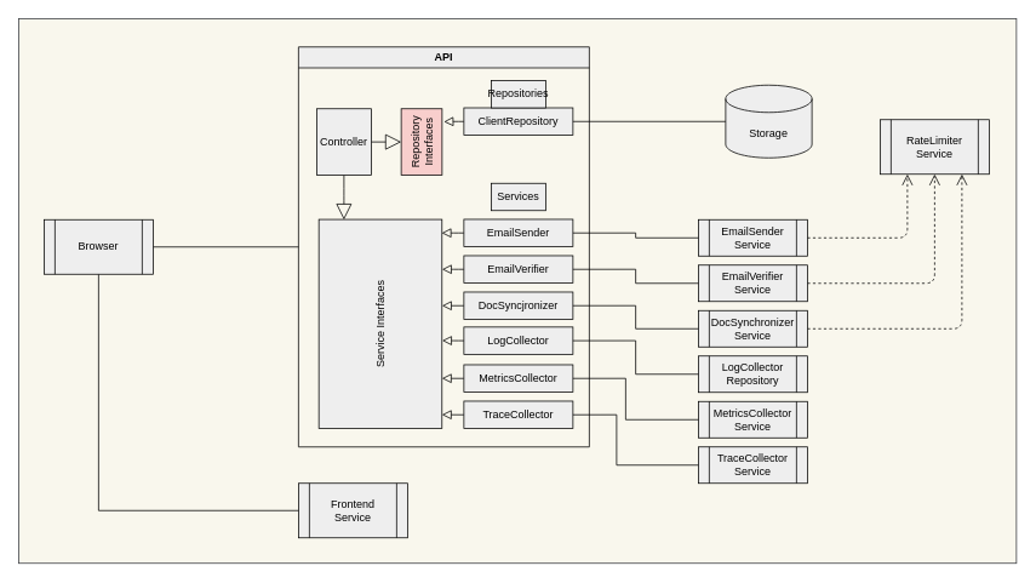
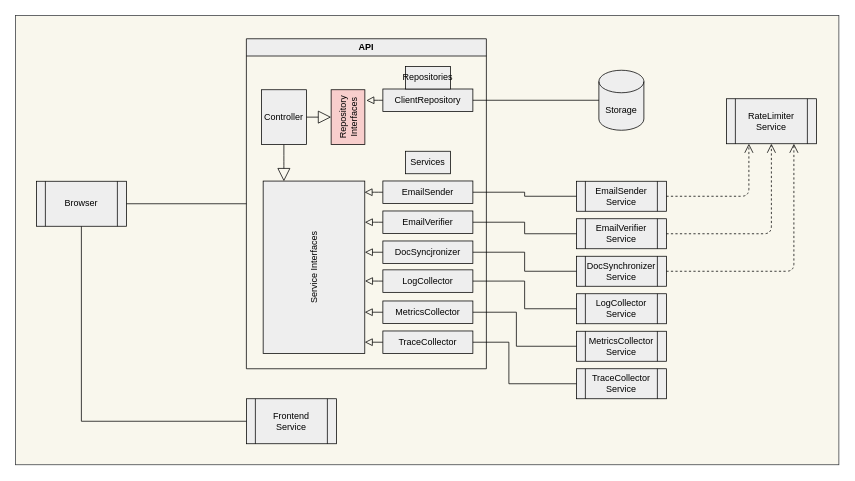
  <mxCell id="0" />
  <mxCell id="1" parent="0" />
  <mxCell id="2" value="" style="rounded=0;whiteSpace=wrap;html=1;strokeColor=#36393d;fillColor=#f9f7ed;" vertex="1" parent="1"><mxGeometry x="20" y="20" width="1098" height="599" as="geometry" /></mxCell>
  <mxCell id="3" value="Frontend&lt;br&gt;Service" style="shape=process;whiteSpace=wrap;html=1;backgroundOutline=1;fillColor=#eeeeee;strokeColor=#000000;fontColor=#000000;" vertex="1" parent="1"><mxGeometry x="328" y="531" width="120" height="60" as="geometry" /></mxCell>
  <mxCell id="4" style="edgeStyle=orthogonalEdgeStyle;rounded=0;html=1;exitX=0.5;exitY=1;exitDx=0;exitDy=0;entryX=0;entryY=0.5;entryDx=0;entryDy=0;endArrow=none;endFill=0;endSize=10;fillColor=#eeeeee;strokeColor=#000000;fontColor=#000000;" edge="1" parent="1" source="6" target="3"><mxGeometry relative="1" as="geometry" /></mxCell>
  <mxCell id="5" style="edgeStyle=orthogonalEdgeStyle;rounded=0;html=1;exitX=1;exitY=0.5;exitDx=0;exitDy=0;entryX=0;entryY=0.5;entryDx=0;entryDy=0;endArrow=none;endFill=0;endSize=10;fillColor=#eeeeee;strokeColor=#000000;fontColor=#000000;" edge="1" parent="1" source="6" target="17"><mxGeometry relative="1" as="geometry" /></mxCell>
  <mxCell id="6" value="Browser" style="shape=process;whiteSpace=wrap;html=1;backgroundOutline=1;fillColor=#eeeeee;strokeColor=#000000;fontColor=#000000;" vertex="1" parent="1"><mxGeometry x="48" y="241" width="120" height="60" as="geometry" /></mxCell>
  <mxCell id="7" value="RateLimiter&lt;br&gt;Service" style="shape=process;whiteSpace=wrap;html=1;backgroundOutline=1;fillColor=#eeeeee;strokeColor=#000000;fontColor=#000000;" vertex="1" parent="1"><mxGeometry x="968" y="131" width="120" height="60" as="geometry" /></mxCell>
  <mxCell id="8" style="edgeStyle=orthogonalEdgeStyle;html=1;exitX=1;exitY=0.5;exitDx=0;exitDy=0;entryX=0.25;entryY=1;entryDx=0;entryDy=0;endArrow=open;endFill=0;endSize=10;dashed=1;fillColor=#eeeeee;strokeColor=#000000;fontColor=#000000;" edge="1" parent="1" source="9" target="7"><mxGeometry relative="1" as="geometry" /></mxCell>
  <mxCell id="9" value="EmailSender&lt;br&gt;Service" style="shape=process;whiteSpace=wrap;html=1;backgroundOutline=1;fillColor=#eeeeee;strokeColor=#000000;fontColor=#000000;" vertex="1" parent="1"><mxGeometry x="768" y="241" width="120" height="40" as="geometry" /></mxCell>
  <mxCell id="10" style="edgeStyle=orthogonalEdgeStyle;html=1;exitX=1;exitY=0.5;exitDx=0;exitDy=0;entryX=0.5;entryY=1;entryDx=0;entryDy=0;endArrow=open;endFill=0;endSize=10;dashed=1;fillColor=#eeeeee;strokeColor=#000000;fontColor=#000000;" edge="1" parent="1" source="11" target="7"><mxGeometry relative="1" as="geometry" /></mxCell>
  <mxCell id="11" value="EmailVerifier&lt;br&gt;Service" style="shape=process;whiteSpace=wrap;html=1;backgroundOutline=1;fillColor=#eeeeee;strokeColor=#000000;fontColor=#000000;" vertex="1" parent="1"><mxGeometry x="768" y="291" width="120" height="40" as="geometry" /></mxCell>
  <mxCell id="12" style="edgeStyle=orthogonalEdgeStyle;html=1;exitX=1;exitY=0.5;exitDx=0;exitDy=0;entryX=0.75;entryY=1;entryDx=0;entryDy=0;endArrow=open;endFill=0;endSize=10;dashed=1;fillColor=#eeeeee;strokeColor=#000000;fontColor=#000000;" edge="1" parent="1" source="13" target="7"><mxGeometry relative="1" as="geometry" /></mxCell>
  <mxCell id="13" value="DocSynchronizer&lt;br&gt;Service" style="shape=process;whiteSpace=wrap;html=1;backgroundOutline=1;fillColor=#eeeeee;strokeColor=#000000;fontColor=#000000;" vertex="1" parent="1"><mxGeometry x="768" y="341" width="120" height="40" as="geometry" /></mxCell>
- <mxCell id="14" value="LogCollector&lt;br&gt;Repository" style="shape=process;whiteSpace=wrap;html=1;backgroundOutline=1;fillColor=#eeeeee;strokeColor=#000000;fontColor=#000000;" vertex="1" parent="1"><mxGeometry x="768" y="391" width="120" height="40" as="geometry" /></mxCell>
+ <mxCell id="14" value="LogCollector&lt;br&gt;Service" style="shape=process;whiteSpace=wrap;html=1;backgroundOutline=1;fillColor=#eeeeee;strokeColor=#000000;fontColor=#000000;" vertex="1" parent="1"><mxGeometry x="768" y="391" width="120" height="40" as="geometry" /></mxCell>
  <mxCell id="15" value="MetricsCollector&lt;br&gt;Service" style="shape=process;whiteSpace=wrap;html=1;backgroundOutline=1;fillColor=#eeeeee;strokeColor=#000000;fontColor=#000000;" vertex="1" parent="1"><mxGeometry x="768" y="441" width="120" height="40" as="geometry" /></mxCell>
  <mxCell id="16" value="TraceCollector&lt;br&gt;Service" style="shape=process;whiteSpace=wrap;html=1;backgroundOutline=1;fillColor=#eeeeee;strokeColor=#000000;fontColor=#000000;" vertex="1" parent="1"><mxGeometry x="768" y="491" width="120" height="40" as="geometry" /></mxCell>
  <mxCell id="17" value="API" style="swimlane;whiteSpace=wrap;html=1;collapsible=0;fillColor=#eeeeee;strokeColor=#000000;fontColor=#000000;" vertex="1" parent="1"><mxGeometry x="328" y="51" width="320" height="440" as="geometry" /></mxCell>
  <mxCell id="18" style="edgeStyle=orthogonalEdgeStyle;html=1;exitX=0;exitY=0.5;exitDx=0;exitDy=0;entryX=0.935;entryY=0.998;entryDx=0;entryDy=0;entryPerimeter=0;endArrow=block;endFill=0;endSize=8;fillColor=#eeeeee;strokeColor=#000000;fontColor=#000000;" edge="1" parent="17" source="19" target="33"><mxGeometry relative="1" as="geometry" /></mxCell>
  <mxCell id="19" value="EmailSender" style="rounded=0;whiteSpace=wrap;html=1;fillColor=#eeeeee;strokeColor=#000000;fontColor=#000000;" vertex="1" parent="17"><mxGeometry x="182" y="189.64" width="120" height="30" as="geometry" /></mxCell>
  <mxCell id="20" style="edgeStyle=orthogonalEdgeStyle;html=1;exitX=0;exitY=0.5;exitDx=0;exitDy=0;entryX=0.761;entryY=1.001;entryDx=0;entryDy=0;entryPerimeter=0;endArrow=block;endFill=0;endSize=8;fillColor=#eeeeee;strokeColor=#000000;fontColor=#000000;" edge="1" parent="17" source="21" target="33"><mxGeometry relative="1" as="geometry" /></mxCell>
  <mxCell id="21" value="EmailVerifier" style="rounded=0;whiteSpace=wrap;html=1;fillColor=#eeeeee;strokeColor=#000000;fontColor=#000000;" vertex="1" parent="17"><mxGeometry x="182" y="229.64" width="120" height="30" as="geometry" /></mxCell>
  <mxCell id="22" style="edgeStyle=orthogonalEdgeStyle;html=1;exitX=0;exitY=0.5;exitDx=0;exitDy=0;entryX=0.587;entryY=1.001;entryDx=0;entryDy=0;entryPerimeter=0;endArrow=block;endFill=0;endSize=8;fillColor=#eeeeee;strokeColor=#000000;fontColor=#000000;" edge="1" parent="17" source="23" target="33"><mxGeometry relative="1" as="geometry" /></mxCell>
  <mxCell id="23" value="DocSyncjronizer" style="rounded=0;whiteSpace=wrap;html=1;fillColor=#eeeeee;strokeColor=#000000;fontColor=#000000;" vertex="1" parent="17"><mxGeometry x="182" y="269.64" width="120" height="30" as="geometry" /></mxCell>
  <mxCell id="24" style="edgeStyle=orthogonalEdgeStyle;html=1;exitX=0;exitY=0.5;exitDx=0;exitDy=0;entryX=0.42;entryY=1.002;entryDx=0;entryDy=0;entryPerimeter=0;endArrow=block;endFill=0;endSize=8;fillColor=#eeeeee;strokeColor=#000000;fontColor=#000000;" edge="1" parent="17" source="25" target="33"><mxGeometry relative="1" as="geometry" /></mxCell>
  <mxCell id="25" value="LogCollector" style="rounded=0;whiteSpace=wrap;html=1;fillColor=#eeeeee;strokeColor=#000000;fontColor=#000000;" vertex="1" parent="17"><mxGeometry x="182" y="308.14" width="120" height="30" as="geometry" /></mxCell>
  <mxCell id="26" style="edgeStyle=orthogonalEdgeStyle;html=1;exitX=0;exitY=0.5;exitDx=0;exitDy=0;entryX=0.239;entryY=1;entryDx=0;entryDy=0;entryPerimeter=0;endArrow=block;endFill=0;endSize=8;fillColor=#eeeeee;strokeColor=#000000;fontColor=#000000;" edge="1" parent="17" source="27" target="33"><mxGeometry relative="1" as="geometry" /></mxCell>
  <mxCell id="27" value="MetricsCollector" style="rounded=0;whiteSpace=wrap;html=1;fillColor=#eeeeee;strokeColor=#000000;fontColor=#000000;" vertex="1" parent="17"><mxGeometry x="182" y="349.64" width="120" height="30" as="geometry" /></mxCell>
  <mxCell id="28" style="edgeStyle=orthogonalEdgeStyle;html=1;exitX=0;exitY=0.5;exitDx=0;exitDy=0;entryX=0.065;entryY=1;entryDx=0;entryDy=0;entryPerimeter=0;endArrow=block;endFill=0;endSize=8;fillColor=#eeeeee;strokeColor=#000000;fontColor=#000000;" edge="1" parent="17" source="29" target="33"><mxGeometry relative="1" as="geometry" /></mxCell>
  <mxCell id="29" value="TraceCollector" style="rounded=0;whiteSpace=wrap;html=1;fillColor=#eeeeee;strokeColor=#000000;fontColor=#000000;" vertex="1" parent="17"><mxGeometry x="182" y="389.64" width="120" height="30" as="geometry" /></mxCell>
  <mxCell id="30" value="Services" style="text;html=1;strokeColor=#000000;fillColor=#eeeeee;align=center;verticalAlign=middle;whiteSpace=wrap;rounded=0;fontColor=#000000;" vertex="1" parent="17"><mxGeometry x="212" y="150" width="60" height="30" as="geometry" /></mxCell>
  <mxCell id="31" style="edgeStyle=orthogonalEdgeStyle;html=1;exitX=0;exitY=0.5;exitDx=0;exitDy=0;entryX=0.804;entryY=1.044;entryDx=0;entryDy=0;entryPerimeter=0;endArrow=block;endFill=0;endSize=8;fillColor=#eeeeee;strokeColor=#000000;fontColor=#000000;" edge="1" parent="17" source="32" target="34"><mxGeometry relative="1" as="geometry" /></mxCell>
  <mxCell id="32" value="ClientRepository" style="rounded=0;whiteSpace=wrap;html=1;fillColor=#eeeeee;strokeColor=#000000;fontColor=#000000;" vertex="1" parent="17"><mxGeometry x="182" y="67" width="120" height="30" as="geometry" /></mxCell>
  <mxCell id="33" value="Service Interfaces" style="rounded=0;whiteSpace=wrap;html=1;rotation=-90;fillColor=#eeeeee;strokeColor=#000000;fontColor=#000000;" vertex="1" parent="17"><mxGeometry x="-24.76" y="236.88" width="229.75" height="135.51" as="geometry" /></mxCell>
  <mxCell id="34" value="Repository&lt;br&gt;Interfaces" style="rounded=0;whiteSpace=wrap;html=1;rotation=-90;fillColor=#f8cecc;strokeColor=#000000;fontColor=#000000;" vertex="1" parent="17"><mxGeometry x="99" y="82" width="73" height="45" as="geometry" /></mxCell>
  <mxCell id="35" value="Repositories" style="text;html=1;strokeColor=#000000;fillColor=#eeeeee;align=center;verticalAlign=middle;whiteSpace=wrap;rounded=0;fontColor=#000000;" vertex="1" parent="17"><mxGeometry x="212" y="37" width="60" height="30" as="geometry" /></mxCell>
  <mxCell id="36" style="edgeStyle=orthogonalEdgeStyle;html=1;exitX=1;exitY=0.5;exitDx=0;exitDy=0;entryX=0.5;entryY=0;entryDx=0;entryDy=0;endArrow=block;endFill=0;endSize=15;fillColor=#eeeeee;strokeColor=#000000;fontColor=#000000;" edge="1" parent="17" source="38" target="34"><mxGeometry relative="1" as="geometry" /></mxCell>
  <mxCell id="37" style="edgeStyle=orthogonalEdgeStyle;html=1;exitX=0.5;exitY=1;exitDx=0;exitDy=0;endArrow=block;endFill=0;endSize=15;fillColor=#eeeeee;strokeColor=#000000;fontColor=#000000;" edge="1" parent="17" source="38"><mxGeometry relative="1" as="geometry"><mxPoint x="50" y="190" as="targetPoint" /></mxGeometry></mxCell>
  <mxCell id="38" value="Controller" style="rounded=0;whiteSpace=wrap;html=1;fillColor=#eeeeee;strokeColor=#000000;fontColor=#000000;" vertex="1" parent="17"><mxGeometry x="20" y="68" width="60" height="73" as="geometry" /></mxCell>
- <mxCell id="39" value="Storage" style="shape=cylinder3;whiteSpace=wrap;html=1;boundedLbl=1;backgroundOutline=1;size=15;fillColor=#eeeeee;strokeColor=#000000;fontColor=#000000;" vertex="1" parent="1"><mxGeometry x="798" y="93" width="95" height="80" as="geometry" /></mxCell>
+ <mxCell id="39" value="Storage" style="shape=cylinder3;whiteSpace=wrap;html=1;boundedLbl=1;backgroundOutline=1;size=15;fillColor=#eeeeee;strokeColor=#000000;fontColor=#000000;" vertex="1" parent="1"><mxGeometry x="798" y="93" width="60" height="80" as="geometry" /></mxCell>
  <mxCell id="40" style="edgeStyle=orthogonalEdgeStyle;html=1;exitX=1;exitY=0.5;exitDx=0;exitDy=0;entryX=0;entryY=0.5;entryDx=0;entryDy=0;entryPerimeter=0;endArrow=none;endFill=0;endSize=10;fillColor=#eeeeee;strokeColor=#000000;fontColor=#000000;" edge="1" parent="1" source="32" target="39"><mxGeometry relative="1" as="geometry" /></mxCell>
  <mxCell id="41" style="edgeStyle=orthogonalEdgeStyle;html=1;exitX=1;exitY=0.5;exitDx=0;exitDy=0;entryX=0;entryY=0.5;entryDx=0;entryDy=0;endArrow=none;endFill=0;endSize=10;rounded=0;fillColor=#eeeeee;strokeColor=#000000;fontColor=#000000;" edge="1" parent="1" source="19" target="9"><mxGeometry relative="1" as="geometry" /></mxCell>
  <mxCell id="42" style="edgeStyle=orthogonalEdgeStyle;rounded=0;html=1;exitX=1;exitY=0.5;exitDx=0;exitDy=0;entryX=0;entryY=0.5;entryDx=0;entryDy=0;endArrow=none;endFill=0;endSize=10;fillColor=#eeeeee;strokeColor=#000000;fontColor=#000000;" edge="1" parent="1" source="21" target="11"><mxGeometry relative="1" as="geometry" /></mxCell>
  <mxCell id="43" style="edgeStyle=orthogonalEdgeStyle;rounded=0;html=1;exitX=1;exitY=0.5;exitDx=0;exitDy=0;entryX=0;entryY=0.5;entryDx=0;entryDy=0;endArrow=none;endFill=0;endSize=10;fillColor=#eeeeee;strokeColor=#000000;fontColor=#000000;" edge="1" parent="1" source="23" target="13"><mxGeometry relative="1" as="geometry" /></mxCell>
  <mxCell id="44" style="edgeStyle=orthogonalEdgeStyle;rounded=0;html=1;exitX=1;exitY=0.5;exitDx=0;exitDy=0;entryX=0;entryY=0.5;entryDx=0;entryDy=0;endArrow=none;endFill=0;endSize=10;fillColor=#eeeeee;strokeColor=#000000;fontColor=#000000;" edge="1" parent="1" source="25" target="14"><mxGeometry relative="1" as="geometry" /></mxCell>
  <mxCell id="45" style="edgeStyle=orthogonalEdgeStyle;rounded=0;html=1;exitX=1;exitY=0.5;exitDx=0;exitDy=0;entryX=0;entryY=0.5;entryDx=0;entryDy=0;endArrow=none;endFill=0;endSize=10;fillColor=#eeeeee;strokeColor=#000000;fontColor=#000000;" edge="1" parent="1" source="27" target="15"><mxGeometry relative="1" as="geometry"><Array as="points"><mxPoint x="688" y="416" /><mxPoint x="688" y="461" /></Array></mxGeometry></mxCell>
  <mxCell id="46" style="edgeStyle=orthogonalEdgeStyle;rounded=0;html=1;exitX=1;exitY=0.5;exitDx=0;exitDy=0;entryX=0;entryY=0.5;entryDx=0;entryDy=0;endArrow=none;endFill=0;endSize=10;fillColor=#eeeeee;strokeColor=#000000;fontColor=#000000;" edge="1" parent="1" source="29" target="16"><mxGeometry relative="1" as="geometry"><Array as="points"><mxPoint x="678" y="456" /><mxPoint x="678" y="511" /></Array></mxGeometry></mxCell>
